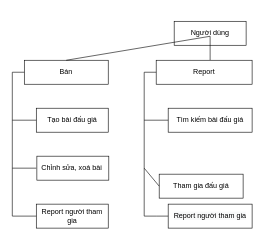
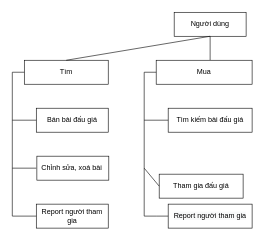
  <mxCell id="0" />
  <mxCell id="1" parent="0" />
- <mxCell id="2" value="Người dùng" style="rounded=0;whiteSpace=wrap;html=1;" vertex="1" parent="1"><mxGeometry x="290" y="35" width="120" height="40" as="geometry" /></mxCell>
- <mxCell id="3" value="Bán" style="rounded=0;whiteSpace=wrap;html=1;" vertex="1" parent="1"><mxGeometry x="40" y="100" width="140" height="40" as="geometry" /></mxCell>
+ <mxCell id="2" value="Người dùng" style="rounded=0;whiteSpace=wrap;html=1;" vertex="1" parent="1"><mxGeometry x="290" y="20" width="120" height="40" as="geometry" /></mxCell>
+ <mxCell id="3" value="Tìm" style="rounded=0;whiteSpace=wrap;html=1;" vertex="1" parent="1"><mxGeometry x="40" y="100" width="140" height="40" as="geometry" /></mxCell>
  <mxCell id="4" value="" style="endArrow=none;html=1;rounded=0;exitX=0.5;exitY=0;exitDx=0;exitDy=0;" edge="1" parent="1" source="3"><mxGeometry width="50" height="50" relative="1" as="geometry"><mxPoint x="220" y="270" as="sourcePoint" /><mxPoint x="350" y="100" as="targetPoint" /><Array as="points"><mxPoint x="350" y="60" /></Array></mxGeometry></mxCell>
- <mxCell id="5" value="Report" style="rounded=0;whiteSpace=wrap;html=1;" vertex="1" parent="1"><mxGeometry x="260" y="100" width="160" height="40" as="geometry" /></mxCell>
- <mxCell id="6" value="Tạo bài đấu giá" style="rounded=0;whiteSpace=wrap;html=1;" vertex="1" parent="1"><mxGeometry x="60" y="180" width="120" height="40" as="geometry" /></mxCell>
+ <mxCell id="5" value="Mua" style="rounded=0;whiteSpace=wrap;html=1;" vertex="1" parent="1"><mxGeometry x="260" y="100" width="160" height="40" as="geometry" /></mxCell>
+ <mxCell id="6" value="Bán bài đấu giá" style="rounded=0;whiteSpace=wrap;html=1;" vertex="1" parent="1"><mxGeometry x="60" y="180" width="120" height="40" as="geometry" /></mxCell>
  <mxCell id="7" value="Chỉnh sửa, xoá bài&amp;nbsp;" style="rounded=0;whiteSpace=wrap;html=1;" vertex="1" parent="1"><mxGeometry x="61" y="260" width="120" height="40" as="geometry" /></mxCell>
  <mxCell id="8" value="Report người tham gia" style="rounded=0;whiteSpace=wrap;html=1;" vertex="1" parent="1"><mxGeometry x="60" y="340" width="120" height="40" as="geometry" /></mxCell>
  <mxCell id="9" value="Tham gia đấu giá" style="rounded=0;whiteSpace=wrap;html=1;" vertex="1" parent="1"><mxGeometry x="265" y="290" width="140" height="40" as="geometry" /></mxCell>
  <mxCell id="10" value="Tìm kiếm bài đấu giá" style="rounded=0;whiteSpace=wrap;html=1;" vertex="1" parent="1"><mxGeometry x="280" y="180" width="140" height="40" as="geometry" /></mxCell>
  <mxCell id="11" value="&#10;&#10;&lt;span style=&quot;color: rgb(0, 0, 0); font-family: helvetica; font-size: 12px; font-style: normal; font-weight: 400; letter-spacing: normal; text-align: center; text-indent: 0px; text-transform: none; word-spacing: 0px; background-color: rgb(248, 249, 250); display: inline; float: none;&quot;&gt;Report người tham gia&lt;/span&gt;&#10;&#10;" style="rounded=0;whiteSpace=wrap;html=1;" vertex="1" parent="1"><mxGeometry x="280" y="340" width="140" height="40" as="geometry" /></mxCell>
  <mxCell id="12" style="edgeStyle=orthogonalEdgeStyle;rounded=0;orthogonalLoop=1;jettySize=auto;html=1;exitX=0.5;exitY=1;exitDx=0;exitDy=0;" edge="1" parent="1" source="8" target="8"><mxGeometry relative="1" as="geometry" /></mxCell>
  <mxCell id="13" value="" style="endArrow=none;html=1;rounded=0;" edge="1" parent="1"><mxGeometry width="50" height="50" relative="1" as="geometry"><mxPoint x="20" y="360" as="sourcePoint" /><mxPoint x="40" y="120" as="targetPoint" /><Array as="points"><mxPoint x="20" y="120" /></Array></mxGeometry></mxCell>
  <mxCell id="14" value="" style="endArrow=none;html=1;rounded=0;" edge="1" parent="1"><mxGeometry width="50" height="50" relative="1" as="geometry"><mxPoint x="20" y="200" as="sourcePoint" /><mxPoint x="60" y="200" as="targetPoint" /><Array as="points" /></mxGeometry></mxCell>
  <mxCell id="15" value="" style="endArrow=none;html=1;rounded=0;" edge="1" parent="1"><mxGeometry width="50" height="50" relative="1" as="geometry"><mxPoint x="20" y="280" as="sourcePoint" /><mxPoint x="60" y="280" as="targetPoint" /><Array as="points" /></mxGeometry></mxCell>
  <mxCell id="16" value="" style="endArrow=none;html=1;rounded=0;" edge="1" parent="1"><mxGeometry width="50" height="50" relative="1" as="geometry"><mxPoint x="20" y="360" as="sourcePoint" /><mxPoint x="60" y="360" as="targetPoint" /><Array as="points" /></mxGeometry></mxCell>
  <mxCell id="17" value="" style="endArrow=none;html=1;rounded=0;" edge="1" parent="1"><mxGeometry width="50" height="50" relative="1" as="geometry"><mxPoint x="240" y="360" as="sourcePoint" /><mxPoint x="240" y="120" as="targetPoint" /></mxGeometry></mxCell>
  <mxCell id="18" value="" style="endArrow=none;html=1;rounded=0;entryX=0;entryY=0.5;entryDx=0;entryDy=0;" edge="1" parent="1" target="5"><mxGeometry width="50" height="50" relative="1" as="geometry"><mxPoint x="240" y="120" as="sourcePoint" /><mxPoint x="270" y="210" as="targetPoint" /></mxGeometry></mxCell>
  <mxCell id="19" value="" style="endArrow=none;html=1;rounded=0;entryX=0;entryY=0.5;entryDx=0;entryDy=0;" edge="1" parent="1"><mxGeometry width="50" height="50" relative="1" as="geometry"><mxPoint x="240" y="200" as="sourcePoint" /><mxPoint x="280" y="200" as="targetPoint" /></mxGeometry></mxCell>
  <mxCell id="20" value="" style="endArrow=none;html=1;rounded=0;entryX=0;entryY=0.5;entryDx=0;entryDy=0;" edge="1" parent="1" target="11"><mxGeometry width="50" height="50" relative="1" as="geometry"><mxPoint x="240" y="360" as="sourcePoint" /><mxPoint x="270" y="350" as="targetPoint" /><Array as="points"><mxPoint x="260" y="360" /></Array></mxGeometry></mxCell>
  <mxCell id="21" value="" style="endArrow=none;html=1;rounded=0;entryX=0;entryY=0.5;entryDx=0;entryDy=0;" edge="1" parent="1" target="9"><mxGeometry width="50" height="50" relative="1" as="geometry"><mxPoint x="240" y="280" as="sourcePoint" /><mxPoint x="270" y="280" as="targetPoint" /></mxGeometry></mxCell>
